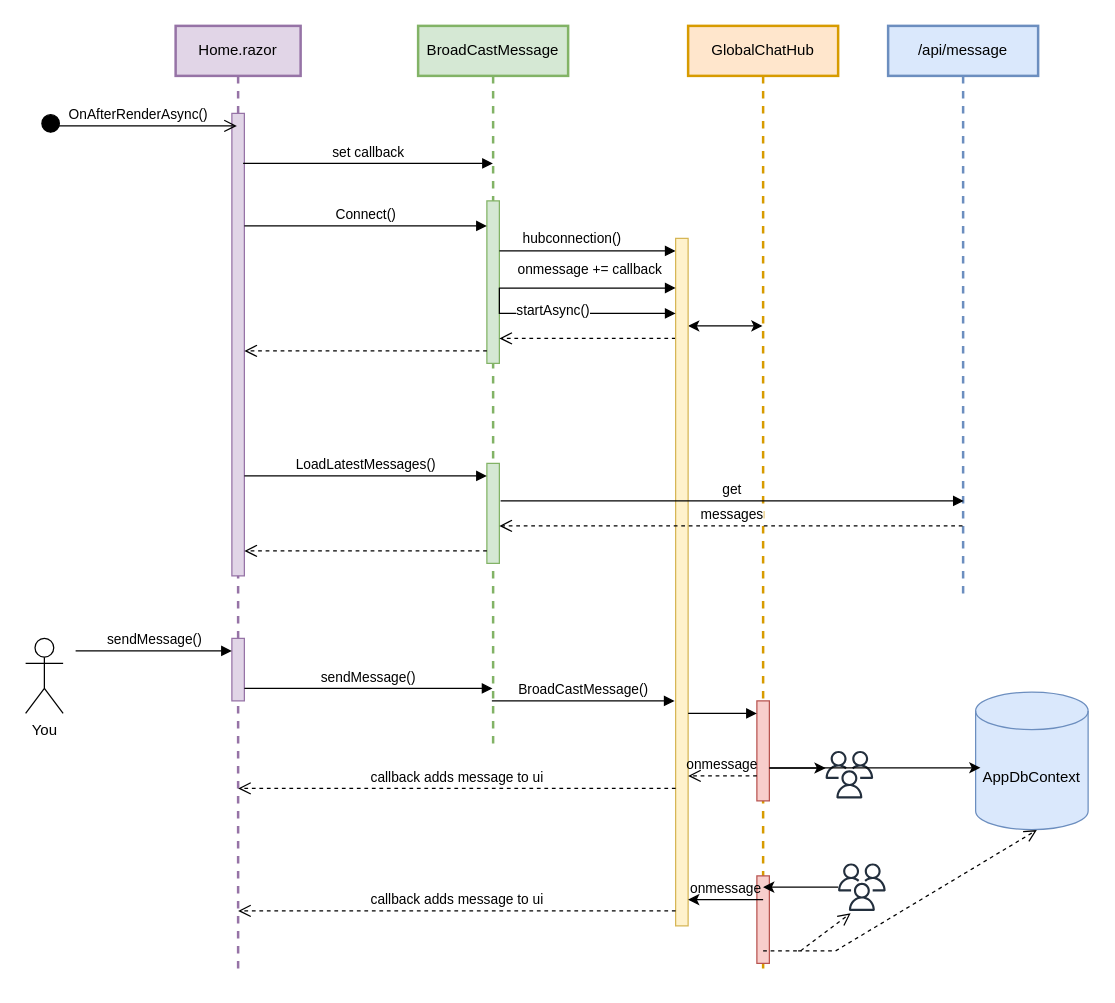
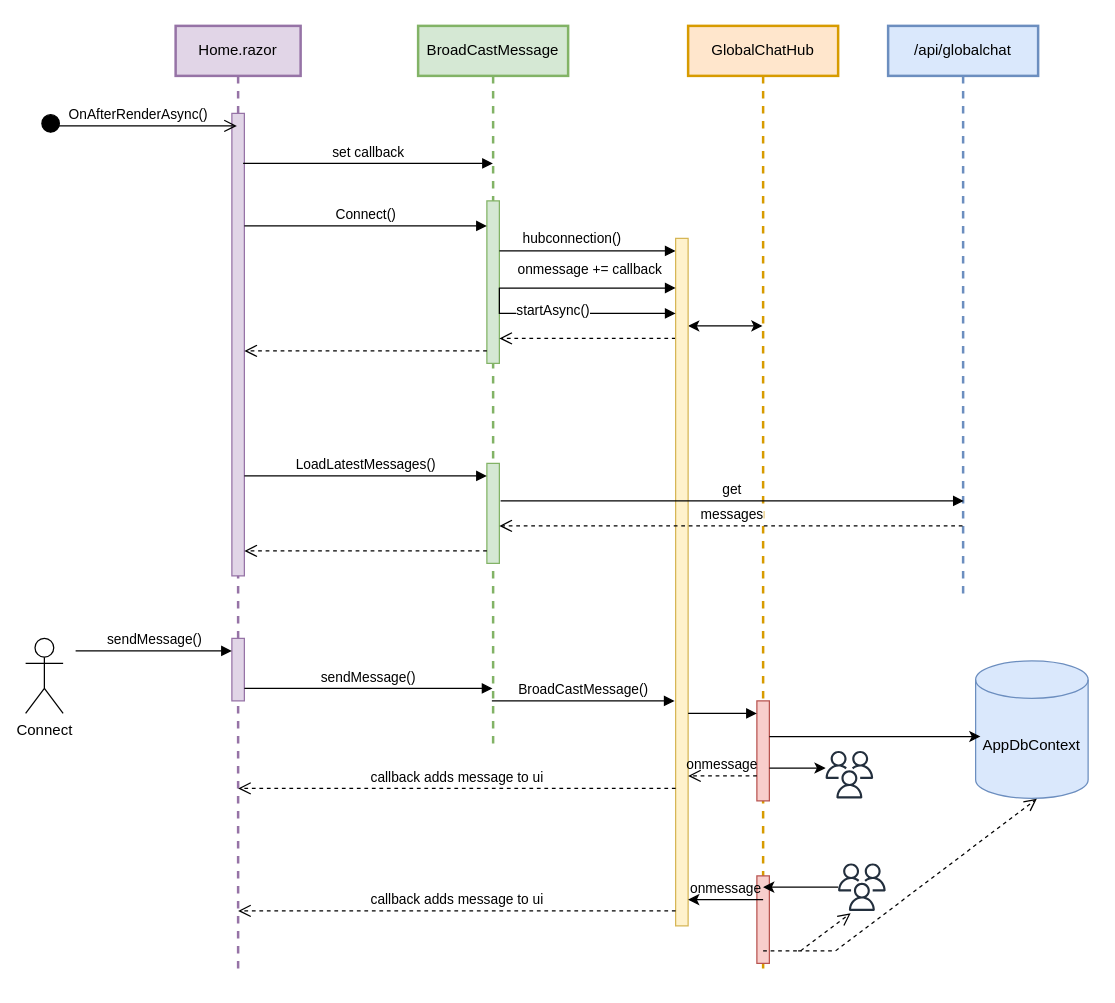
  <mxCell id="0" />
  <mxCell id="1" parent="0" />
  <mxCell id="2" value="Home.razor" style="shape=umlLifeline;perimeter=lifelinePerimeter;whiteSpace=wrap;html=1;container=1;dropTarget=0;collapsible=0;recursiveResize=0;outlineConnect=0;portConstraint=eastwest;newEdgeStyle={&quot;curved&quot;:0,&quot;rounded&quot;:0};fillColor=#e1d5e7;strokeColor=#9673a6;strokeWidth=2;" vertex="1" parent="1"><mxGeometry x="140" y="20" width="100" height="760" as="geometry" /></mxCell>
  <mxCell id="3" value="" style="html=1;points=[[0,0,0,0,5],[0,1,0,0,-5],[1,0,0,0,5],[1,1,0,0,-5]];perimeter=orthogonalPerimeter;outlineConnect=0;targetShapes=umlLifeline;portConstraint=eastwest;newEdgeStyle={&quot;curved&quot;:0,&quot;rounded&quot;:0};fillColor=#e1d5e7;strokeColor=#9673a6;" vertex="1" parent="2"><mxGeometry x="45" y="70" width="10" height="370" as="geometry" /></mxCell>
  <mxCell id="4" value="" style="html=1;points=[[0,0,0,0,5],[0,1,0,0,-5],[1,0,0,0,5],[1,1,0,0,-5]];perimeter=orthogonalPerimeter;outlineConnect=0;targetShapes=umlLifeline;portConstraint=eastwest;newEdgeStyle={&quot;curved&quot;:0,&quot;rounded&quot;:0};fillColor=#e1d5e7;strokeColor=#9673a6;" vertex="1" parent="2"><mxGeometry x="45" y="490" width="10" height="50" as="geometry" /></mxCell>
  <mxCell id="5" value="OnAfterRenderAsync()" style="html=1;verticalAlign=bottom;startArrow=circle;startFill=1;endArrow=open;startSize=6;endSize=8;curved=0;rounded=0;" edge="1" parent="1" target="2"><mxGeometry width="80" relative="1" as="geometry"><mxPoint x="40" y="90" as="sourcePoint" /><mxPoint x="120" y="130" as="targetPoint" /><Array as="points"><mxPoint x="40" y="100" /><mxPoint x="80" y="100" /></Array></mxGeometry></mxCell>
  <mxCell id="6" value="BroadCastMessage" style="shape=umlLifeline;perimeter=lifelinePerimeter;whiteSpace=wrap;html=1;container=1;dropTarget=0;collapsible=0;recursiveResize=0;outlineConnect=0;portConstraint=eastwest;newEdgeStyle={&quot;curved&quot;:0,&quot;rounded&quot;:0};fillColor=#d5e8d4;strokeColor=#82b366;strokeWidth=2;" vertex="1" parent="1"><mxGeometry x="334" y="20" width="120" height="580" as="geometry" /></mxCell>
  <mxCell id="7" value="" style="html=1;points=[[0,0,0,0,5],[0,1,0,0,-5],[1,0,0,0,5],[1,1,0,0,-5]];perimeter=orthogonalPerimeter;outlineConnect=0;targetShapes=umlLifeline;portConstraint=eastwest;newEdgeStyle={&quot;curved&quot;:0,&quot;rounded&quot;:0};fillColor=#d5e8d4;strokeColor=#82b366;" vertex="1" parent="6"><mxGeometry x="55" y="140" width="10" height="130" as="geometry" /></mxCell>
  <mxCell id="8" value="hubconnection()" style="html=1;align=left;spacingLeft=2;endArrow=block;rounded=0;edgeStyle=orthogonalEdgeStyle;curved=0;rounded=0;" edge="1" target="17" parent="6"><mxGeometry x="-0.782" y="10" relative="1" as="geometry"><mxPoint x="65" y="180" as="sourcePoint" /><Array as="points"><mxPoint x="156" y="180" /><mxPoint x="156" y="180" /></Array><mxPoint as="offset" /></mxGeometry></mxCell>
  <mxCell id="9" value="" style="html=1;points=[[0,0,0,0,5],[0,1,0,0,-5],[1,0,0,0,5],[1,1,0,0,-5]];perimeter=orthogonalPerimeter;outlineConnect=0;targetShapes=umlLifeline;portConstraint=eastwest;newEdgeStyle={&quot;curved&quot;:0,&quot;rounded&quot;:0};fillColor=#d5e8d4;strokeColor=#82b366;" vertex="1" parent="6"><mxGeometry x="55" y="350" width="10" height="80" as="geometry" /></mxCell>
  <mxCell id="10" value="set callback" style="html=1;verticalAlign=bottom;endArrow=block;curved=0;rounded=0;" edge="1" parent="1"><mxGeometry width="80" relative="1" as="geometry"><mxPoint x="193.997" y="130" as="sourcePoint" /><mxPoint x="393.83" y="130" as="targetPoint" /></mxGeometry></mxCell>
  <mxCell id="11" value="Connect()" style="html=1;verticalAlign=bottom;endArrow=block;curved=0;rounded=0;" edge="1" parent="1"><mxGeometry width="80" relative="1" as="geometry"><mxPoint x="195" y="180" as="sourcePoint" /><mxPoint x="389" y="180" as="targetPoint" /></mxGeometry></mxCell>
  <mxCell id="12" value="GlobalChatHub" style="shape=umlLifeline;perimeter=lifelinePerimeter;whiteSpace=wrap;html=1;container=1;dropTarget=0;collapsible=0;recursiveResize=0;outlineConnect=0;portConstraint=eastwest;newEdgeStyle={&quot;curved&quot;:0,&quot;rounded&quot;:0};fillColor=#ffe6cc;strokeColor=#d79b00;strokeWidth=2;" vertex="1" parent="1"><mxGeometry x="550" y="20" width="120" height="760" as="geometry" /></mxCell>
  <mxCell id="13" value="" style="html=1;points=[[0,0,0,0,5],[0,1,0,0,-5],[1,0,0,0,5],[1,1,0,0,-5]];perimeter=orthogonalPerimeter;outlineConnect=0;targetShapes=umlLifeline;portConstraint=eastwest;newEdgeStyle={&quot;curved&quot;:0,&quot;rounded&quot;:0};fillColor=#f8cecc;strokeColor=#b85450;" vertex="1" parent="12"><mxGeometry x="55" y="540" width="10" height="80" as="geometry" /></mxCell>
  <mxCell id="14" value="" style="html=1;points=[[0,0,0,0,5],[0,1,0,0,-5],[1,0,0,0,5],[1,1,0,0,-5]];perimeter=orthogonalPerimeter;outlineConnect=0;targetShapes=umlLifeline;portConstraint=eastwest;newEdgeStyle={&quot;curved&quot;:0,&quot;rounded&quot;:0};fillColor=#f8cecc;strokeColor=#b85450;" vertex="1" parent="12"><mxGeometry x="55" y="680" width="10" height="70" as="geometry" /></mxCell>
  <mxCell id="15" value="" style="endArrow=classic;startArrow=classic;html=1;rounded=0;exitX=1;exitY=0.158;exitDx=0;exitDy=0;exitPerimeter=0;" edge="1" parent="1"><mxGeometry width="50" height="50" relative="1" as="geometry"><mxPoint x="550" y="260.04" as="sourcePoint" /><mxPoint x="609.5" y="260" as="targetPoint" /><Array as="points"><mxPoint x="590" y="260" /></Array></mxGeometry></mxCell>
  <mxCell id="16" value="" style="html=1;verticalAlign=bottom;endArrow=open;dashed=1;endSize=8;curved=0;rounded=0;" edge="1" parent="1" source="17"><mxGeometry relative="1" as="geometry"><mxPoint x="500" y="270" as="sourcePoint" /><mxPoint x="399" y="270" as="targetPoint" /><Array as="points"><mxPoint x="440" y="270" /><mxPoint x="420" y="270" /></Array></mxGeometry></mxCell>
  <mxCell id="17" value="" style="html=1;points=[[0,0,0,0,5],[0,1,0,0,-5],[1,0,0,0,5],[1,1,0,0,-5]];perimeter=orthogonalPerimeter;outlineConnect=0;targetShapes=umlLifeline;portConstraint=eastwest;newEdgeStyle={&quot;curved&quot;:0,&quot;rounded&quot;:0};fillColor=#fff2cc;strokeColor=#d6b656;" vertex="1" parent="1"><mxGeometry x="540" y="190" width="10" height="550" as="geometry" /></mxCell>
  <mxCell id="18" value="startAsync()" style="html=1;align=left;spacingLeft=2;endArrow=block;rounded=0;edgeStyle=orthogonalEdgeStyle;curved=0;rounded=0;" edge="1" parent="1" target="17"><mxGeometry x="-0.782" y="10" relative="1" as="geometry"><mxPoint x="399" y="229.5" as="sourcePoint" /><Array as="points"><mxPoint x="399" y="250" /></Array><mxPoint x="510" y="229.5" as="targetPoint" /><mxPoint as="offset" /></mxGeometry></mxCell>
  <mxCell id="19" value="" style="html=1;verticalAlign=bottom;endArrow=open;dashed=1;endSize=8;curved=0;rounded=0;" edge="1" parent="1"><mxGeometry x="0.002" relative="1" as="geometry"><mxPoint x="389" y="280" as="sourcePoint" /><mxPoint x="195" y="280" as="targetPoint" /><mxPoint as="offset" /></mxGeometry></mxCell>
  <mxCell id="20" value="LoadLatestMessages()" style="html=1;verticalAlign=bottom;endArrow=block;curved=0;rounded=0;" edge="1" parent="1" target="9"><mxGeometry width="80" relative="1" as="geometry"><mxPoint x="195" y="380" as="sourcePoint" /><mxPoint x="320" y="380" as="targetPoint" /></mxGeometry></mxCell>
- <mxCell id="21" value="/api/message" style="shape=umlLifeline;perimeter=lifelinePerimeter;whiteSpace=wrap;html=1;container=1;dropTarget=0;collapsible=0;recursiveResize=0;outlineConnect=0;portConstraint=eastwest;newEdgeStyle={&quot;curved&quot;:0,&quot;rounded&quot;:0};fillColor=#dae8fc;strokeColor=#6c8ebf;strokeWidth=2;" vertex="1" parent="1"><mxGeometry x="710" y="20" width="120" height="460" as="geometry" /></mxCell>
- <mxCell id="22" value="AppDbContext" style="shape=cylinder3;whiteSpace=wrap;html=1;boundedLbl=1;backgroundOutline=1;size=15;fillColor=#dae8fc;strokeColor=#6c8ebf;" vertex="1" parent="1"><mxGeometry x="780" y="553" width="90" height="110" as="geometry" /></mxCell>
+ <mxCell id="21" value="/api/globalchat" style="shape=umlLifeline;perimeter=lifelinePerimeter;whiteSpace=wrap;html=1;container=1;dropTarget=0;collapsible=0;recursiveResize=0;outlineConnect=0;portConstraint=eastwest;newEdgeStyle={&quot;curved&quot;:0,&quot;rounded&quot;:0};fillColor=#dae8fc;strokeColor=#6c8ebf;strokeWidth=2;" vertex="1" parent="1"><mxGeometry x="710" y="20" width="120" height="460" as="geometry" /></mxCell>
+ <mxCell id="22" value="AppDbContext" style="shape=cylinder3;whiteSpace=wrap;html=1;boundedLbl=1;backgroundOutline=1;size=15;fillColor=#dae8fc;strokeColor=#6c8ebf;" vertex="1" parent="1"><mxGeometry x="780" y="528" width="90" height="110" as="geometry" /></mxCell>
  <mxCell id="23" value="messages" style="html=1;verticalAlign=bottom;endArrow=open;dashed=1;endSize=8;curved=0;rounded=0;" edge="1" parent="1"><mxGeometry relative="1" as="geometry"><mxPoint x="769.5" y="420" as="sourcePoint" /><mxPoint x="399" y="420" as="targetPoint" /></mxGeometry></mxCell>
  <mxCell id="24" value="get" style="html=1;verticalAlign=bottom;endArrow=block;curved=0;rounded=0;" edge="1" parent="1"><mxGeometry width="80" relative="1" as="geometry"><mxPoint x="400" y="400" as="sourcePoint" /><mxPoint x="770.5" y="400" as="targetPoint" /></mxGeometry></mxCell>
  <mxCell id="25" value="onmessage += callback" style="html=1;align=left;spacingLeft=2;endArrow=block;rounded=0;edgeStyle=orthogonalEdgeStyle;curved=0;rounded=0;" edge="1" parent="1"><mxGeometry x="-0.844" y="15" relative="1" as="geometry"><mxPoint x="399" y="229.72" as="sourcePoint" /><Array as="points"><mxPoint x="530" y="229.72" /><mxPoint x="530" y="229.72" /></Array><mxPoint x="540" y="229.72" as="targetPoint" /><mxPoint as="offset" /></mxGeometry></mxCell>
  <mxCell id="26" value="" style="html=1;verticalAlign=bottom;endArrow=open;dashed=1;endSize=8;curved=0;rounded=0;" edge="1" parent="1"><mxGeometry relative="1" as="geometry"><mxPoint x="389" y="440" as="sourcePoint" /><mxPoint x="195" y="440" as="targetPoint" /></mxGeometry></mxCell>
  <mxCell id="27" value="sendMessage()" style="html=1;verticalAlign=bottom;endArrow=block;curved=0;rounded=0;" edge="1" parent="1" target="4"><mxGeometry width="80" relative="1" as="geometry"><mxPoint x="60" y="520" as="sourcePoint" /><mxPoint x="140" y="520" as="targetPoint" /></mxGeometry></mxCell>
  <mxCell id="28" value="sendMessage()" style="html=1;verticalAlign=bottom;endArrow=block;curved=0;rounded=0;" edge="1" parent="1"><mxGeometry width="80" relative="1" as="geometry"><mxPoint x="195" y="550" as="sourcePoint" /><mxPoint x="393.5" y="550" as="targetPoint" /></mxGeometry></mxCell>
  <mxCell id="29" value="BroadCastMessage()" style="html=1;verticalAlign=bottom;endArrow=block;curved=0;rounded=0;" edge="1" parent="1"><mxGeometry width="80" relative="1" as="geometry"><mxPoint x="393" y="560" as="sourcePoint" /><mxPoint x="539.19" y="560" as="targetPoint" /></mxGeometry></mxCell>
  <mxCell id="30" value="" style="html=1;verticalAlign=bottom;endArrow=block;curved=0;rounded=0;" edge="1" parent="1"><mxGeometry width="80" relative="1" as="geometry"><mxPoint x="550" y="570" as="sourcePoint" /><mxPoint x="605" y="570" as="targetPoint" /></mxGeometry></mxCell>
- <mxCell id="31" value="You" style="shape=umlActor;verticalLabelPosition=bottom;verticalAlign=top;html=1;outlineConnect=0;" vertex="1" parent="1"><mxGeometry x="20" y="510" width="30" height="60" as="geometry" /></mxCell>
+ <mxCell id="31" value="Connect" style="shape=umlActor;verticalLabelPosition=bottom;verticalAlign=top;html=1;outlineConnect=0;" vertex="1" parent="1"><mxGeometry x="20" y="510" width="30" height="60" as="geometry" /></mxCell>
  <mxCell id="32" value="" style="sketch=0;outlineConnect=0;fontColor=#232F3E;gradientColor=none;fillColor=#232F3D;strokeColor=none;dashed=0;verticalLabelPosition=bottom;verticalAlign=top;align=center;html=1;fontSize=12;fontStyle=0;aspect=fixed;pointerEvents=1;shape=mxgraph.aws4.users;" vertex="1" parent="1"><mxGeometry x="660" y="600" width="38" height="38" as="geometry" /></mxCell>
  <mxCell id="33" value="" style="endArrow=classic;html=1;rounded=0;" edge="1" parent="1" source="13" target="32"><mxGeometry width="50" height="50" relative="1" as="geometry"><mxPoint x="420" y="510" as="sourcePoint" /><mxPoint x="470" y="460" as="targetPoint" /></mxGeometry></mxCell>
  <mxCell id="34" value="onmessage" style="html=1;verticalAlign=bottom;endArrow=open;dashed=1;endSize=8;curved=0;rounded=0;labelBackgroundColor=none;" edge="1" parent="1"><mxGeometry relative="1" as="geometry"><mxPoint x="605" y="620" as="sourcePoint" /><mxPoint x="550" y="620" as="targetPoint" /></mxGeometry></mxCell>
  <mxCell id="35" value="callback adds message to ui" style="html=1;verticalAlign=bottom;endArrow=open;dashed=1;endSize=8;curved=0;rounded=0;" edge="1" parent="1"><mxGeometry relative="1" as="geometry"><mxPoint x="540" y="630" as="sourcePoint" /><mxPoint x="190" y="630" as="targetPoint" /></mxGeometry></mxCell>
  <mxCell id="36" value="" style="endArrow=classic;html=1;rounded=0;entryX=0.043;entryY=0.55;entryDx=0;entryDy=0;entryPerimeter=0;" edge="1" parent="1" source="13" target="22"><mxGeometry width="50" height="50" relative="1" as="geometry"><mxPoint x="420" y="470" as="sourcePoint" /><mxPoint x="769.5" y="470" as="targetPoint" /></mxGeometry></mxCell>
  <mxCell id="37" value="" style="sketch=0;outlineConnect=0;fontColor=#232F3E;gradientColor=none;fillColor=#232F3D;strokeColor=none;dashed=0;verticalLabelPosition=bottom;verticalAlign=top;align=center;html=1;fontSize=12;fontStyle=0;aspect=fixed;pointerEvents=1;shape=mxgraph.aws4.users;" vertex="1" parent="1"><mxGeometry x="670" y="690" width="38" height="38" as="geometry" /></mxCell>
  <mxCell id="38" value="" style="endArrow=classic;html=1;rounded=0;" edge="1" parent="1" source="37" target="12"><mxGeometry width="50" height="50" relative="1" as="geometry"><mxPoint x="430" y="600" as="sourcePoint" /><mxPoint x="480" y="550" as="targetPoint" /></mxGeometry></mxCell>
  <mxCell id="39" value="" style="html=1;verticalAlign=bottom;endArrow=open;dashed=1;endSize=8;curved=0;rounded=0;labelBackgroundColor=none;" edge="1" parent="1" source="12"><mxGeometry x="0.002" relative="1" as="geometry"><mxPoint x="620" y="728" as="sourcePoint" /><mxPoint x="680" y="730" as="targetPoint" /><Array as="points"><mxPoint x="640" y="760" /></Array><mxPoint as="offset" /></mxGeometry></mxCell>
  <mxCell id="40" value="&lt;span style=&quot;color: rgb(0, 0, 0); font-family: Helvetica; font-size: 11px; font-style: normal; font-variant-ligatures: normal; font-variant-caps: normal; font-weight: 400; letter-spacing: normal; orphans: 2; text-align: center; text-indent: 0px; text-transform: none; widows: 2; word-spacing: 0px; -webkit-text-stroke-width: 0px; white-space: nowrap; text-decoration-thickness: initial; text-decoration-style: initial; text-decoration-color: initial; float: none; display: inline !important;&quot;&gt;onmessage&lt;/span&gt;" style="endArrow=classic;html=1;rounded=0;labelBackgroundColor=none;" edge="1" parent="1"><mxGeometry y="-9" width="50" height="50" relative="1" as="geometry"><mxPoint x="610" y="719" as="sourcePoint" /><mxPoint x="550" y="719" as="targetPoint" /><mxPoint as="offset" /></mxGeometry></mxCell>
  <mxCell id="41" value="callback adds message to ui" style="html=1;verticalAlign=bottom;endArrow=open;dashed=1;endSize=8;curved=0;rounded=0;" edge="1" parent="1"><mxGeometry relative="1" as="geometry"><mxPoint x="540" y="728" as="sourcePoint" /><mxPoint x="190" y="728" as="targetPoint" /></mxGeometry></mxCell>
  <mxCell id="42" value="" style="html=1;verticalAlign=bottom;endArrow=open;dashed=1;endSize=8;curved=0;rounded=0;labelBackgroundColor=none;entryX=0.544;entryY=1.003;entryDx=0;entryDy=0;entryPerimeter=0;" edge="1" parent="1" target="22"><mxGeometry x="0.002" relative="1" as="geometry"><mxPoint x="638" y="760" as="sourcePoint" /><mxPoint x="708" y="730" as="targetPoint" /><Array as="points"><mxPoint x="668" y="760" /></Array><mxPoint as="offset" /></mxGeometry></mxCell>
